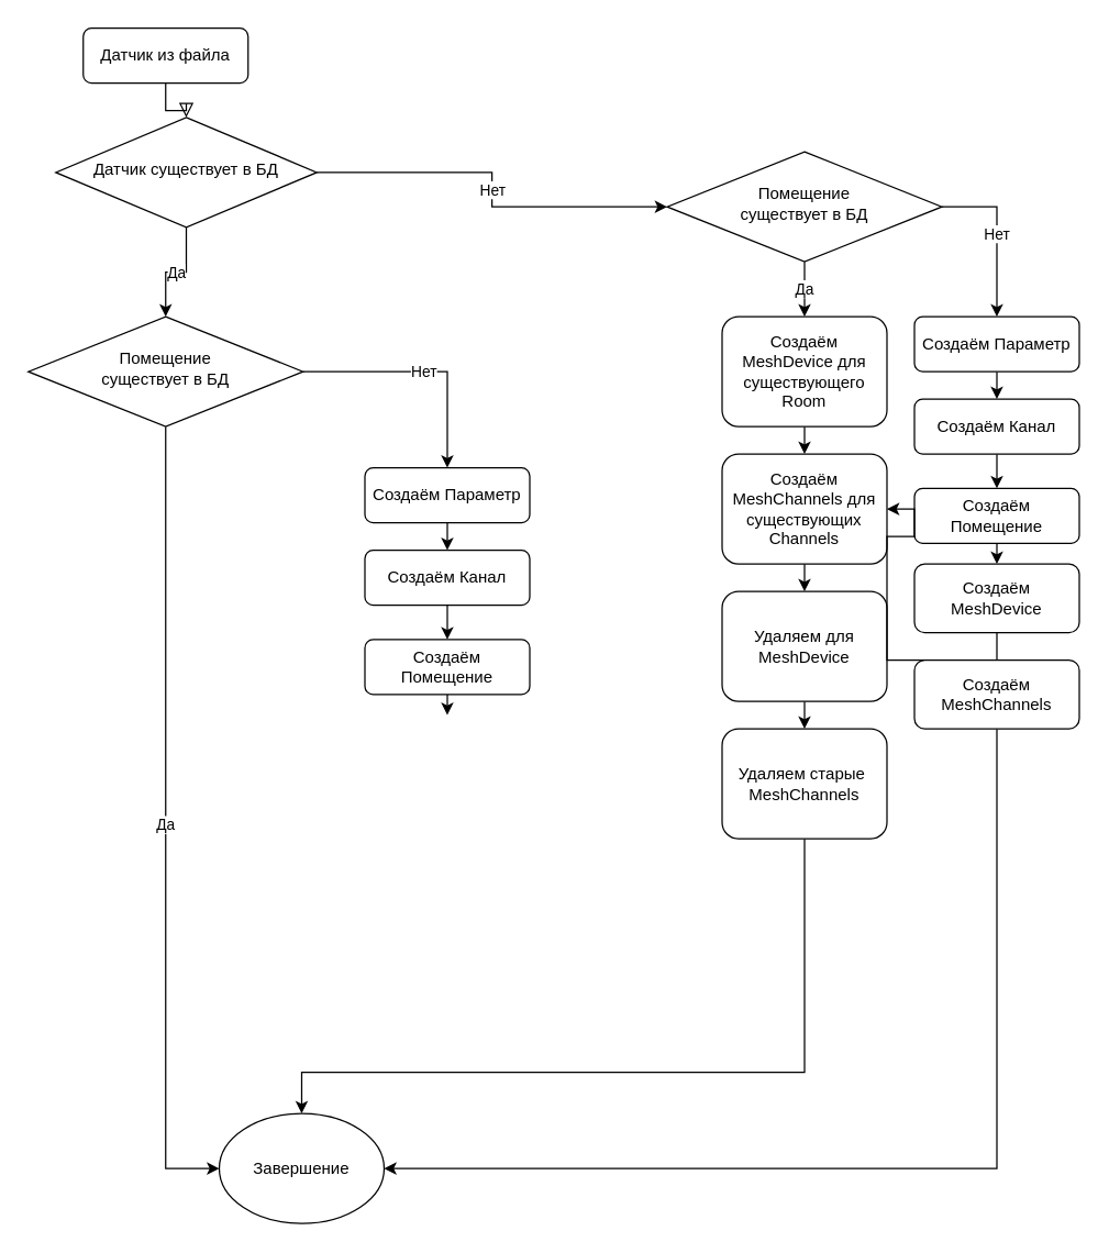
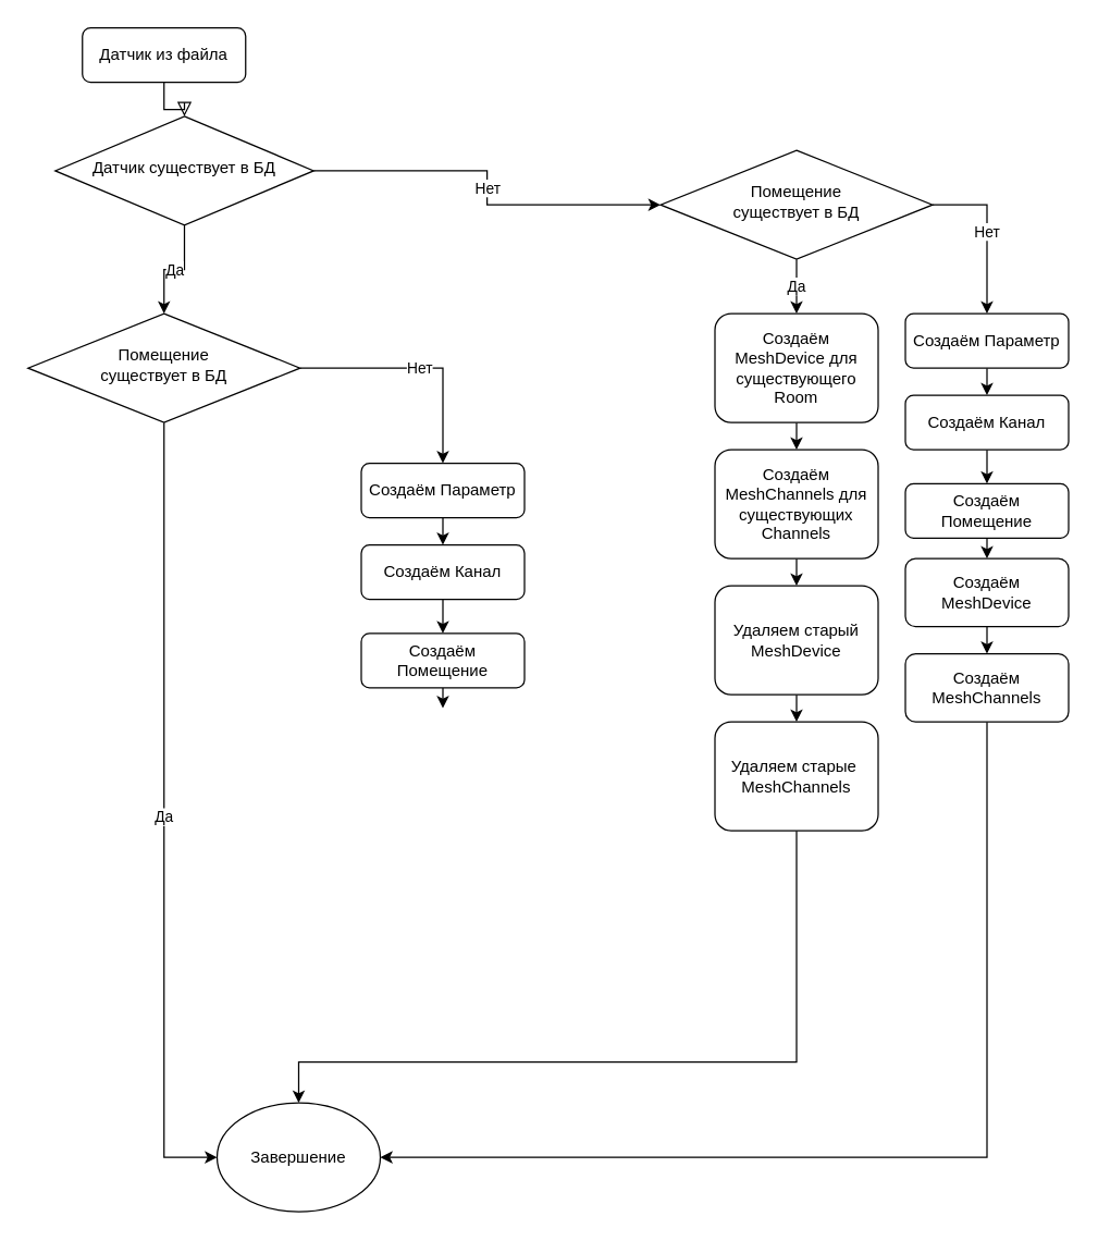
  <mxCell id="0" />
  <mxCell id="1" parent="0" />
  <mxCell id="2" value="" style="rounded=0;html=1;jettySize=auto;orthogonalLoop=1;fontSize=11;endArrow=block;endFill=0;endSize=8;strokeWidth=1;shadow=0;labelBackgroundColor=none;edgeStyle=orthogonalEdgeStyle;" parent="1" source="3" target="6" edge="1"><mxGeometry relative="1" as="geometry" /></mxCell>
  <mxCell id="3" value="Датчик из файла" style="rounded=1;whiteSpace=wrap;html=1;fontSize=12;glass=0;strokeWidth=1;shadow=0;" parent="1" vertex="1"><mxGeometry x="60" y="20" width="120" height="40" as="geometry" /></mxCell>
  <mxCell id="4" value="Да" style="edgeStyle=orthogonalEdgeStyle;rounded=0;orthogonalLoop=1;jettySize=auto;html=1;exitX=0.5;exitY=1;exitDx=0;exitDy=0;entryX=0.5;entryY=0;entryDx=0;entryDy=0;" edge="1" parent="1" source="6" target="26"><mxGeometry relative="1" as="geometry" /></mxCell>
  <mxCell id="5" value="Нет" style="edgeStyle=orthogonalEdgeStyle;rounded=0;orthogonalLoop=1;jettySize=auto;html=1;exitX=1;exitY=0.5;exitDx=0;exitDy=0;entryX=0;entryY=0.5;entryDx=0;entryDy=0;" edge="1" parent="1" source="6" target="9"><mxGeometry relative="1" as="geometry" /></mxCell>
  <mxCell id="6" value="Датчик существует в БД" style="rhombus;whiteSpace=wrap;html=1;shadow=0;fontFamily=Helvetica;fontSize=12;align=center;strokeWidth=1;spacing=6;spacingTop=-4;" parent="1" vertex="1"><mxGeometry x="40" y="85" width="190" height="80" as="geometry" /></mxCell>
  <mxCell id="7" value="Да" style="edgeStyle=orthogonalEdgeStyle;rounded=0;orthogonalLoop=1;jettySize=auto;html=1;exitX=0.5;exitY=1;exitDx=0;exitDy=0;entryX=0.5;entryY=0;entryDx=0;entryDy=0;" edge="1" parent="1" source="9" target="21"><mxGeometry relative="1" as="geometry"><mxPoint x="605" y="220" as="targetPoint" /></mxGeometry></mxCell>
  <mxCell id="8" value="Нет" style="edgeStyle=orthogonalEdgeStyle;rounded=0;orthogonalLoop=1;jettySize=auto;html=1;exitX=1;exitY=0.5;exitDx=0;exitDy=0;entryX=0.5;entryY=0;entryDx=0;entryDy=0;" edge="1" parent="1" source="9" target="11"><mxGeometry relative="1" as="geometry"><mxPoint x="725" y="230" as="targetPoint" /></mxGeometry></mxCell>
  <mxCell id="9" value="Помещение &lt;br&gt;существует в БД" style="rhombus;whiteSpace=wrap;html=1;shadow=0;fontFamily=Helvetica;fontSize=12;align=center;strokeWidth=1;spacing=6;spacingTop=-4;" vertex="1" parent="1"><mxGeometry x="485" y="110" width="200" height="80" as="geometry" /></mxCell>
  <mxCell id="10" style="edgeStyle=orthogonalEdgeStyle;rounded=0;orthogonalLoop=1;jettySize=auto;html=1;exitX=0.5;exitY=1;exitDx=0;exitDy=0;entryX=0.5;entryY=0;entryDx=0;entryDy=0;" edge="1" parent="1" source="11" target="13"><mxGeometry relative="1" as="geometry" /></mxCell>
  <mxCell id="11" value="Создаём Параметр" style="rounded=1;whiteSpace=wrap;html=1;fontSize=12;glass=0;strokeWidth=1;shadow=0;" vertex="1" parent="1"><mxGeometry x="665" y="230" width="120" height="40" as="geometry" /></mxCell>
  <mxCell id="12" style="edgeStyle=orthogonalEdgeStyle;rounded=0;orthogonalLoop=1;jettySize=auto;html=1;exitX=0.5;exitY=1;exitDx=0;exitDy=0;entryX=0.5;entryY=0;entryDx=0;entryDy=0;" edge="1" parent="1" source="13" target="15"><mxGeometry relative="1" as="geometry" /></mxCell>
  <mxCell id="13" value="Создаём Канал" style="rounded=1;whiteSpace=wrap;html=1;fontSize=12;glass=0;strokeWidth=1;shadow=0;" vertex="1" parent="1"><mxGeometry x="665" y="290" width="120" height="40" as="geometry" /></mxCell>
  <mxCell id="14" style="edgeStyle=orthogonalEdgeStyle;rounded=0;orthogonalLoop=1;jettySize=auto;html=1;exitX=0.5;exitY=1;exitDx=0;exitDy=0;entryX=0.5;entryY=0;entryDx=0;entryDy=0;" edge="1" parent="1" source="15" target="28"><mxGeometry relative="1" as="geometry" /></mxCell>
  <mxCell id="15" value="Создаём Помещение" style="rounded=1;whiteSpace=wrap;html=1;fontSize=12;glass=0;strokeWidth=1;shadow=0;" vertex="1" parent="1"><mxGeometry x="665" y="355" width="120" height="40" as="geometry" /></mxCell>
  <mxCell id="16" style="edgeStyle=orthogonalEdgeStyle;rounded=0;orthogonalLoop=1;jettySize=auto;html=1;exitX=0.5;exitY=1;exitDx=0;exitDy=0;entryX=0.5;entryY=0;entryDx=0;entryDy=0;" edge="1" parent="1" source="17" target="19"><mxGeometry relative="1" as="geometry" /></mxCell>
  <mxCell id="17" value="Создаём MeshChannels для существующих Channels" style="rounded=1;whiteSpace=wrap;html=1;fontSize=12;glass=0;strokeWidth=1;shadow=0;" vertex="1" parent="1"><mxGeometry x="525" y="330" width="120" height="80" as="geometry" /></mxCell>
  <mxCell id="18" style="edgeStyle=orthogonalEdgeStyle;rounded=0;orthogonalLoop=1;jettySize=auto;html=1;exitX=0.5;exitY=1;exitDx=0;exitDy=0;entryX=0.5;entryY=0;entryDx=0;entryDy=0;" edge="1" parent="1" source="19" target="23"><mxGeometry relative="1" as="geometry" /></mxCell>
- <mxCell id="19" value="Удаляем для MeshDevice" style="rounded=1;whiteSpace=wrap;html=1;fontSize=12;glass=0;strokeWidth=1;shadow=0;" vertex="1" parent="1"><mxGeometry x="525" y="430" width="120" height="80" as="geometry" /></mxCell>
+ <mxCell id="19" value="Удаляем старый MeshDevice" style="rounded=1;whiteSpace=wrap;html=1;fontSize=12;glass=0;strokeWidth=1;shadow=0;" vertex="1" parent="1"><mxGeometry x="525" y="430" width="120" height="80" as="geometry" /></mxCell>
  <mxCell id="20" style="edgeStyle=orthogonalEdgeStyle;rounded=0;orthogonalLoop=1;jettySize=auto;html=1;exitX=0.5;exitY=1;exitDx=0;exitDy=0;entryX=0.5;entryY=0;entryDx=0;entryDy=0;" edge="1" parent="1" source="21" target="17"><mxGeometry relative="1" as="geometry" /></mxCell>
  <mxCell id="21" value="Создаём MeshDevice для существующего Room" style="rounded=1;whiteSpace=wrap;html=1;fontSize=12;glass=0;strokeWidth=1;shadow=0;" vertex="1" parent="1"><mxGeometry x="525" y="230" width="120" height="80" as="geometry" /></mxCell>
  <mxCell id="22" style="edgeStyle=orthogonalEdgeStyle;rounded=0;orthogonalLoop=1;jettySize=auto;html=1;entryX=0.5;entryY=0;entryDx=0;entryDy=0;" edge="1" parent="1" source="23" target="31"><mxGeometry relative="1" as="geometry"><Array as="points"><mxPoint x="585" y="780" /><mxPoint x="219" y="780" /></Array></mxGeometry></mxCell>
  <mxCell id="23" value="Удаляем старые&amp;nbsp; MeshChannels" style="rounded=1;whiteSpace=wrap;html=1;fontSize=12;glass=0;strokeWidth=1;shadow=0;" vertex="1" parent="1"><mxGeometry x="525" y="530" width="120" height="80" as="geometry" /></mxCell>
  <mxCell id="24" value="Да" style="edgeStyle=orthogonalEdgeStyle;rounded=0;orthogonalLoop=1;jettySize=auto;html=1;exitX=0.5;exitY=1;exitDx=0;exitDy=0;entryX=0;entryY=0.5;entryDx=0;entryDy=0;" edge="1" parent="1" source="26" target="31"><mxGeometry relative="1" as="geometry" /></mxCell>
  <mxCell id="25" value="Нет" style="edgeStyle=orthogonalEdgeStyle;rounded=0;orthogonalLoop=1;jettySize=auto;html=1;exitX=1;exitY=0.5;exitDx=0;exitDy=0;entryX=0.5;entryY=0;entryDx=0;entryDy=0;" edge="1" parent="1" source="26" target="33"><mxGeometry relative="1" as="geometry"><mxPoint x="325" y="335" as="targetPoint" /></mxGeometry></mxCell>
  <mxCell id="26" value="Помещение &lt;br&gt;существует в БД" style="rhombus;whiteSpace=wrap;html=1;shadow=0;fontFamily=Helvetica;fontSize=12;align=center;strokeWidth=1;spacing=6;spacingTop=-4;" vertex="1" parent="1"><mxGeometry x="20" y="230" width="200" height="80" as="geometry" /></mxCell>
- <mxCell id="27" style="edgeStyle=orthogonalEdgeStyle;rounded=0;orthogonalLoop=1;jettySize=auto;html=1;exitX=0.5;exitY=1;exitDx=0;exitDy=0;" edge="1" parent="1" source="28" target="17"><mxGeometry relative="1" as="geometry" /></mxCell>
+ <mxCell id="27" style="edgeStyle=orthogonalEdgeStyle;rounded=0;orthogonalLoop=1;jettySize=auto;html=1;exitX=0.5;exitY=1;exitDx=0;exitDy=0;entryX=0.5;entryY=0;entryDx=0;entryDy=0;" edge="1" parent="1" source="28" target="30"><mxGeometry relative="1" as="geometry" /></mxCell>
  <mxCell id="28" value="Создаём MeshDevice" style="rounded=1;whiteSpace=wrap;html=1;fontSize=12;glass=0;strokeWidth=1;shadow=0;" vertex="1" parent="1"><mxGeometry x="665" y="410" width="120" height="50" as="geometry" /></mxCell>
  <mxCell id="29" style="edgeStyle=orthogonalEdgeStyle;rounded=0;orthogonalLoop=1;jettySize=auto;html=1;entryX=1;entryY=0.5;entryDx=0;entryDy=0;" edge="1" parent="1" source="30" target="31"><mxGeometry relative="1" as="geometry"><Array as="points"><mxPoint x="725" y="850" /></Array></mxGeometry></mxCell>
  <mxCell id="30" value="Создаём MeshChannels" style="rounded=1;whiteSpace=wrap;html=1;fontSize=12;glass=0;strokeWidth=1;shadow=0;" vertex="1" parent="1"><mxGeometry x="665" y="480" width="120" height="50" as="geometry" /></mxCell>
  <mxCell id="31" value="Завершение" style="ellipse;whiteSpace=wrap;html=1;" vertex="1" parent="1"><mxGeometry x="159" y="810" width="120" height="80" as="geometry" /></mxCell>
  <mxCell id="32" style="edgeStyle=orthogonalEdgeStyle;rounded=0;orthogonalLoop=1;jettySize=auto;html=1;exitX=0.5;exitY=1;exitDx=0;exitDy=0;entryX=0.5;entryY=0;entryDx=0;entryDy=0;" edge="1" parent="1" source="33" target="35"><mxGeometry relative="1" as="geometry" /></mxCell>
  <mxCell id="33" value="Создаём Параметр" style="rounded=1;whiteSpace=wrap;html=1;fontSize=12;glass=0;strokeWidth=1;shadow=0;" vertex="1" parent="1"><mxGeometry x="265" y="340" width="120" height="40" as="geometry" /></mxCell>
  <mxCell id="34" style="edgeStyle=orthogonalEdgeStyle;rounded=0;orthogonalLoop=1;jettySize=auto;html=1;exitX=0.5;exitY=1;exitDx=0;exitDy=0;entryX=0.5;entryY=0;entryDx=0;entryDy=0;" edge="1" parent="1" source="35" target="37"><mxGeometry relative="1" as="geometry" /></mxCell>
  <mxCell id="35" value="Создаём Канал" style="rounded=1;whiteSpace=wrap;html=1;fontSize=12;glass=0;strokeWidth=1;shadow=0;" vertex="1" parent="1"><mxGeometry x="265" y="400" width="120" height="40" as="geometry" /></mxCell>
  <mxCell id="36" style="edgeStyle=orthogonalEdgeStyle;rounded=0;orthogonalLoop=1;jettySize=auto;html=1;exitX=0.5;exitY=1;exitDx=0;exitDy=0;entryX=0.5;entryY=0;entryDx=0;entryDy=0;" edge="1" parent="1" source="37"><mxGeometry relative="1" as="geometry"><mxPoint x="325" y="520" as="targetPoint" /></mxGeometry></mxCell>
  <mxCell id="37" value="Создаём Помещение" style="rounded=1;whiteSpace=wrap;html=1;fontSize=12;glass=0;strokeWidth=1;shadow=0;" vertex="1" parent="1"><mxGeometry x="265" y="465" width="120" height="40" as="geometry" /></mxCell>
